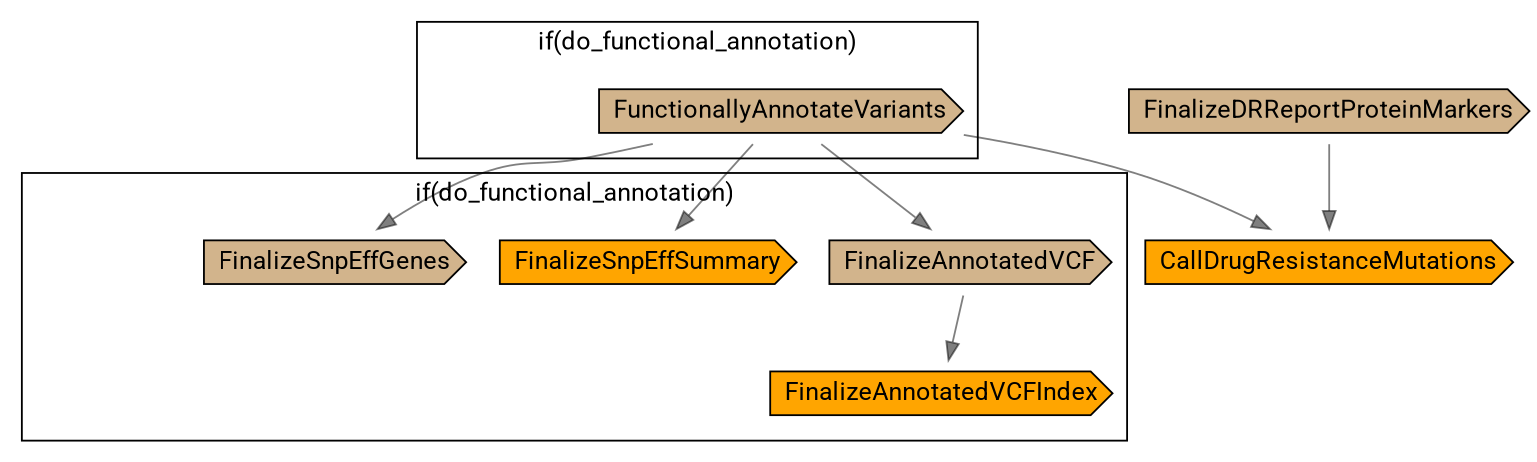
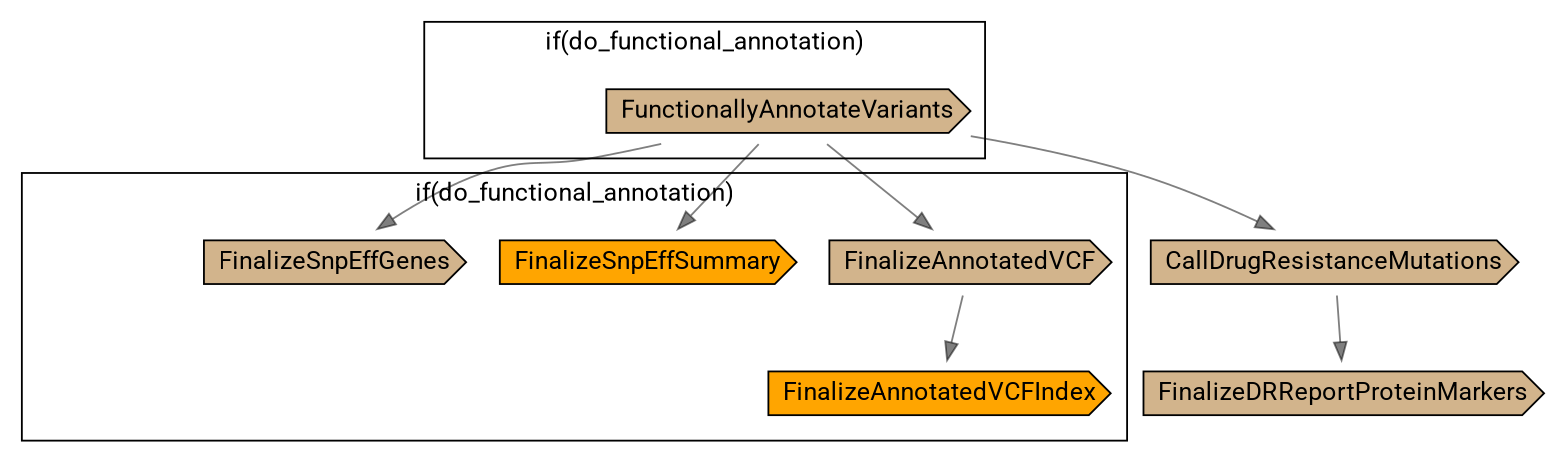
  digraph {
    compound=true
    rankdir=TB
    node [fillcolor=tan fontname=Roboto shape=cds style=filled]
    edge [color="#00000080"]
    n1 [label=FunctionallyAnnotateVariants]
    "if-L44C5" [height=0 margin=0 style=invis width=0 fillcolor="" shape=""]
    n3 [label=FinalizeAnnotatedVCF]
    n4 [fillcolor=orange label=FinalizeAnnotatedVCFIndex]
    n5 [fillcolor=orange label=FinalizeSnpEffSummary]
    n6 [label=FinalizeSnpEffGenes]
    "if-L62C5" [height=0 margin=0 style=invis width=0 fillcolor="" shape=""]
-   n8 [fillcolor=orange label=CallDrugResistanceMutations]
+   n8 [label=CallDrugResistanceMutations]
    n9 [label=FinalizeDRReportProteinMarkers]
    subgraph cluster_1 {
      fontname=Roboto
      label="if(do_functional_annotation)"
      rank=same
      n1
      "if-L44C5"
    }
    subgraph cluster_2 {
      fontname=Roboto
      label="if(do_functional_annotation)"
      rank=same
      n3
      n4
      n5
      n6
      "if-L62C5"
    }
    n1 -> n3
    n1 -> n5
    n1 -> n6
    n1 -> n8
    n3 -> n4
-   n9 -> n8
+   n8 -> n9
  }
